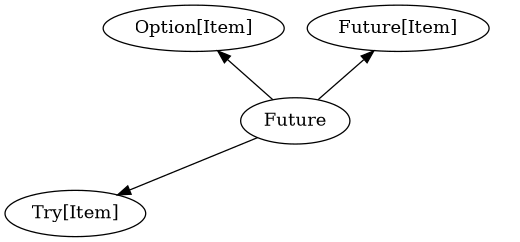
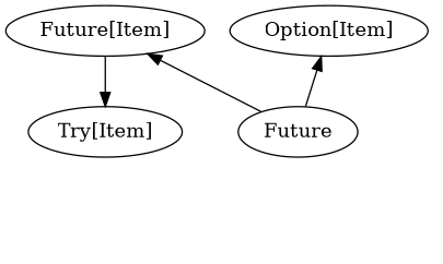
  digraph {
    n1 [label="Try[Item]"]
    n2 [label=Future]
    n3 [label="Either[Error, Item]" style=invis]
    n4 [label="..." style=invis]
    n5 [label="Option[Item]"]
    n6 [label="Future[Item]"]
-   n2 -> n1
+   n6 -> n1
    n2 -> n3 [style=invis]
    n2 -> n4 [style=invis]
    n5 -> n2 [dir=back]
    n6 -> n2 [dir=back]
  }
